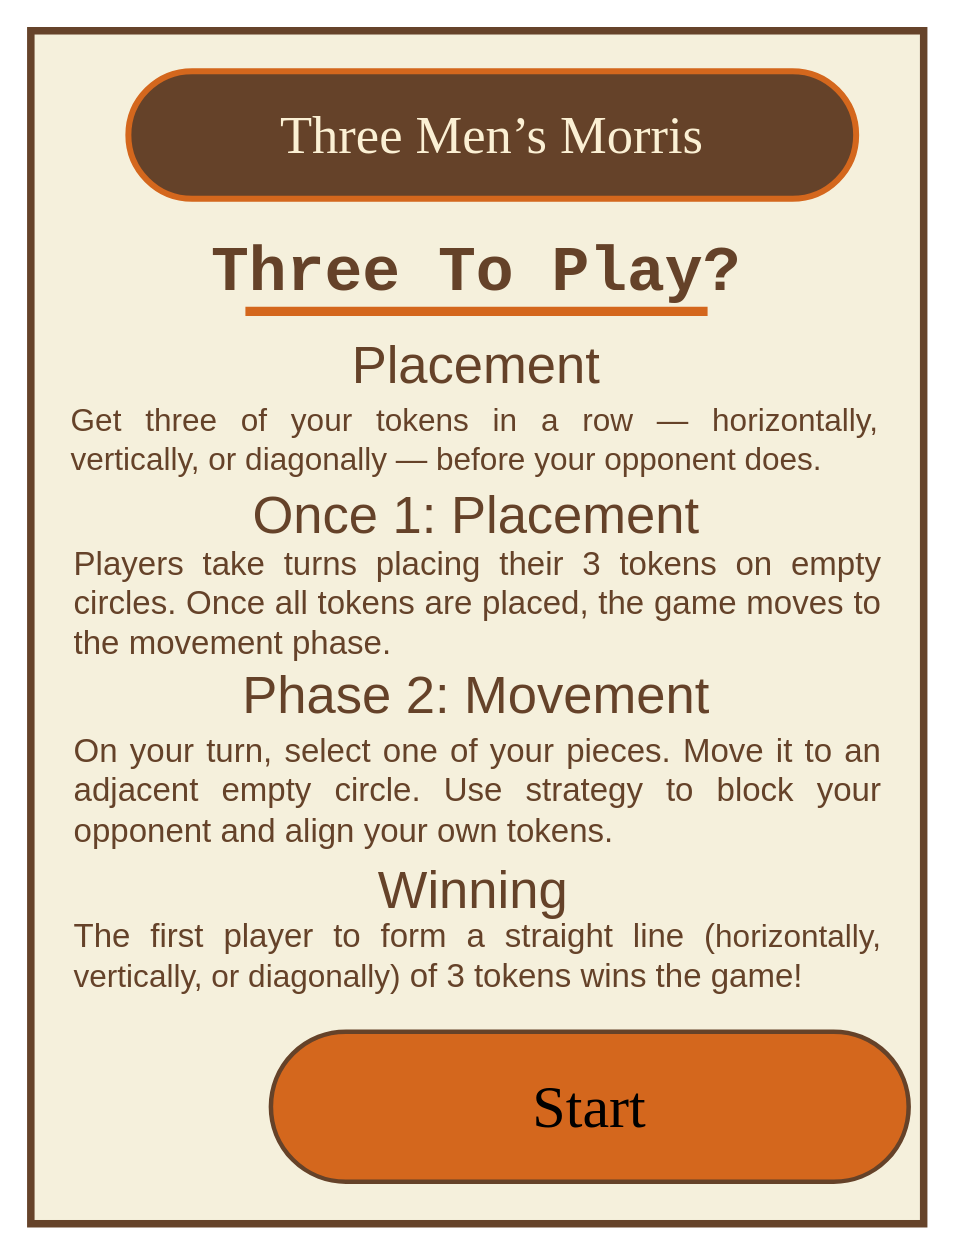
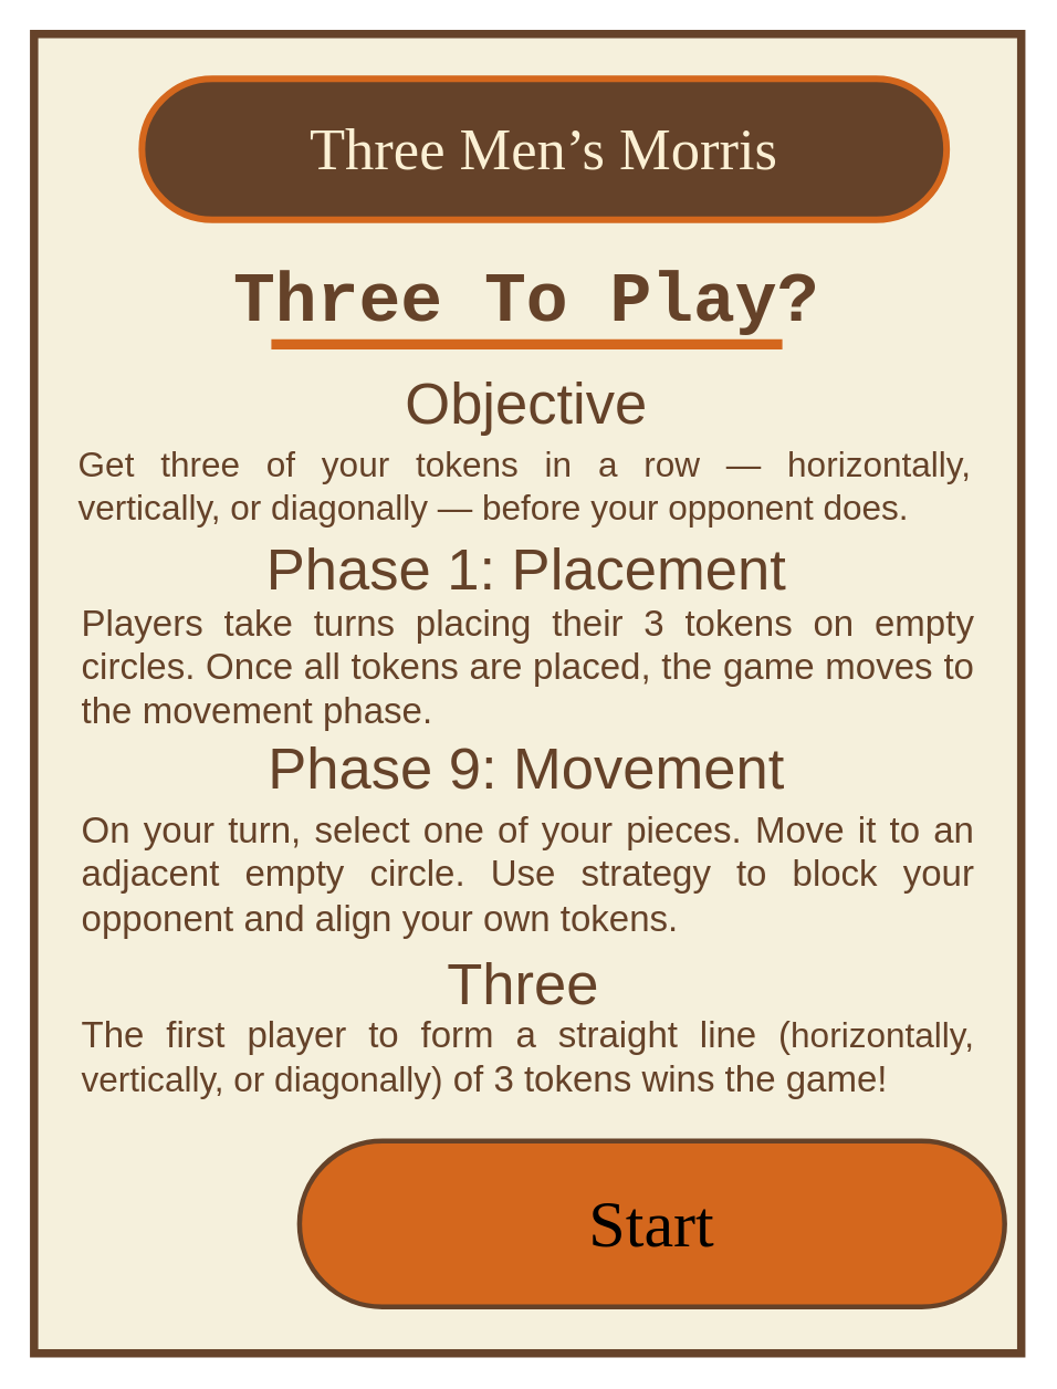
  <mxCell id="0" />
  <mxCell id="1" parent="0" />
  <mxCell id="2" value="" style="rounded=0;whiteSpace=wrap;html=1;gradientColor=none;fillColor=light-dark(#F5F0DC, #fbf0d4);gradientDirection=south;strokeWidth=5;strokeColor=light-dark(#66432A,#66432A);" parent="1" vertex="1"><mxGeometry x="20" y="20" width="595" height="795" as="geometry" /></mxCell>
  <mxCell id="3" value="&lt;font style=&quot;font-size: 35px;&quot;&gt;&lt;font style=&quot;&quot;&gt;Three&amp;nbsp;&lt;/font&gt;&lt;span style=&quot;background-color: transparent;&quot;&gt;Men’s&amp;nbsp;&lt;/span&gt;&lt;/font&gt;&lt;span style=&quot;font-size: 35px; background-color: transparent;&quot;&gt;Morris&lt;/span&gt;" style="rounded=1;html=1;fillColor=light-dark(#654229,#654229);strokeColor=light-dark(#D4671D,#D4671D);strokeWidth=4;fontColor=light-dark(#FBF0D4,#FBF0D4);fontFamily=Verdana;labelPosition=center;verticalLabelPosition=middle;align=center;verticalAlign=middle;whiteSpace=wrap;arcSize=50;" parent="1" vertex="1"><mxGeometry x="85" y="47" width="485" height="85" as="geometry" /></mxCell>
  <mxCell id="4" value="&lt;font face=&quot;Lucida Console&quot; style=&quot;font-size: 40px;&quot;&gt;Start&lt;/font&gt;" style="rounded=1;whiteSpace=wrap;html=1;fontSize=35;fillColor=light-dark(#D4671D,#D4671D);arcSize=50;strokeWidth=3;strokeColor=light-dark(#654229,#654229);" parent="1" vertex="1"><mxGeometry x="180" y="687" width="425" height="100" as="geometry" /></mxCell>
  <mxCell id="5" value="&lt;font face=&quot;Courier New&quot; style=&quot;color: light-dark(rgb(101, 66, 41), rgb(101, 66, 41)); font-size: 42px;&quot;&gt;&lt;b&gt;Three To Play?&lt;/b&gt;&lt;/font&gt;" style="text;html=1;align=center;verticalAlign=middle;whiteSpace=wrap;rounded=0;" parent="1" vertex="1"><mxGeometry x="122" y="157" width="390" height="50" as="geometry" /></mxCell>
- <mxCell id="6" value="&lt;font style=&quot;color: light-dark(rgb(101, 66, 41), rgb(101, 66, 41)); font-size: 35px;&quot;&gt;Placement&lt;/font&gt;" style="text;html=1;align=center;verticalAlign=middle;whiteSpace=wrap;rounded=0;" parent="1" vertex="1"><mxGeometry x="217" y="217" width="200" height="50" as="geometry" /></mxCell>
+ <mxCell id="6" value="&lt;font style=&quot;color: light-dark(rgb(101, 66, 41), rgb(101, 66, 41)); font-size: 35px;&quot;&gt;Objective&lt;/font&gt;" style="text;html=1;align=center;verticalAlign=middle;whiteSpace=wrap;rounded=0;" parent="1" vertex="1"><mxGeometry x="217" y="217" width="200" height="50" as="geometry" /></mxCell>
  <mxCell id="7" value="" style="endArrow=none;html=1;rounded=1;strokeWidth=6;curved=0;strokeColor=light-dark(#D4671D,#D4671D);exitX=0.915;exitY=0.969;exitDx=0;exitDy=0;exitPerimeter=0;" parent="1" edge="1"><mxGeometry width="50" height="50" relative="1" as="geometry"><mxPoint x="471" y="207" as="sourcePoint" /><mxPoint x="163" y="207" as="targetPoint" /></mxGeometry></mxCell>
  <mxCell id="8" value="&lt;p data-start=&quot;967&quot; data-end=&quot;1085&quot; style=&quot;text-align: justify;&quot;&gt;&lt;font style=&quot;color: light-dark(rgb(101, 66, 41), rgb(101, 66, 41)); font-size: 21px;&quot;&gt;Get three of your tokens in a row — horizontally, vertically, or diagonally — before your opponent does.&lt;/font&gt;&lt;/p&gt;&lt;p data-start=&quot;1087&quot; data-end=&quot;1108&quot;&gt;&lt;/p&gt;" style="text;html=1;align=right;verticalAlign=middle;whiteSpace=wrap;rounded=0;" parent="1" vertex="1"><mxGeometry x="47" y="252" width="540" height="80" as="geometry" /></mxCell>
- <mxCell id="9" value="&lt;font style=&quot;color: light-dark(rgb(101, 66, 41), rgb(101, 66, 41)); font-size: 35px;&quot;&gt;Once 1: Placement&lt;/font&gt;" style="text;html=1;align=center;verticalAlign=middle;whiteSpace=wrap;rounded=0;" parent="1" vertex="1"><mxGeometry x="152" y="317" width="330" height="50" as="geometry" /></mxCell>
+ <mxCell id="9" value="&lt;font style=&quot;color: light-dark(rgb(101, 66, 41), rgb(101, 66, 41)); font-size: 35px;&quot;&gt;Phase 1: Placement&lt;/font&gt;" style="text;html=1;align=center;verticalAlign=middle;whiteSpace=wrap;rounded=0;" parent="1" vertex="1"><mxGeometry x="152" y="317" width="330" height="50" as="geometry" /></mxCell>
  <mxCell id="10" value="&lt;p style=&quot;&quot; data-end=&quot;1085&quot; data-start=&quot;967&quot;&gt;&lt;/p&gt;&lt;font style=&quot;color: light-dark(rgb(101, 66, 41), rgb(101, 66, 41)); font-size: 22px;&quot;&gt;&lt;div style=&quot;text-align: justify;&quot;&gt;&lt;span style=&quot;background-color: transparent;&quot;&gt;Players take turns placing their 3 tokens on empty circles.&amp;nbsp;&lt;/span&gt;&lt;span style=&quot;background-color: transparent;&quot;&gt;&lt;font style=&quot;&quot;&gt;Once all tokens are placed, the game moves to the movement phase.&lt;/font&gt;&lt;/span&gt;&lt;/div&gt;&lt;/font&gt;&lt;p&gt;&lt;/p&gt;&lt;p data-end=&quot;1108&quot; data-start=&quot;1087&quot;&gt;&lt;/p&gt;" style="text;html=1;align=left;verticalAlign=middle;whiteSpace=wrap;rounded=0;" parent="1" vertex="1"><mxGeometry x="47" y="362" width="540" height="80" as="geometry" /></mxCell>
- <mxCell id="11" value="&lt;font style=&quot;color: light-dark(rgb(101, 66, 41), rgb(101, 66, 41)); font-size: 35px;&quot;&gt;Phase 2: Movement&lt;/font&gt;" style="text;html=1;align=center;verticalAlign=middle;whiteSpace=wrap;rounded=0;" parent="1" vertex="1"><mxGeometry x="152" y="437" width="330" height="50" as="geometry" /></mxCell>
+ <mxCell id="11" value="&lt;font style=&quot;color: light-dark(rgb(101, 66, 41), rgb(101, 66, 41)); font-size: 35px;&quot;&gt;Phase 9: Movement&lt;/font&gt;" style="text;html=1;align=center;verticalAlign=middle;whiteSpace=wrap;rounded=0;" parent="1" vertex="1"><mxGeometry x="152" y="437" width="330" height="50" as="geometry" /></mxCell>
  <mxCell id="12" value="&lt;p style=&quot;&quot; data-end=&quot;1085&quot; data-start=&quot;967&quot;&gt;&lt;/p&gt;&lt;font style=&quot;color: light-dark(rgb(101, 66, 41), rgb(101, 66, 41)); font-size: 22px;&quot;&gt;&lt;div style=&quot;text-align: justify;&quot;&gt;&lt;span style=&quot;color: light-dark(rgb(101, 66, 41), rgb(101, 66, 41)); background-color: transparent; text-align: left;&quot;&gt;On your turn, select one of your pieces&lt;/span&gt;&lt;span style=&quot;background-color: transparent;&quot;&gt;.&amp;nbsp;&lt;/span&gt;Move it to an adjacent empty circle.&lt;span style=&quot;background-color: transparent;&quot;&gt;&lt;font style=&quot;&quot;&gt;&amp;nbsp;&lt;/font&gt;&lt;/span&gt;Use strategy to block your opponent and align your own tokens&lt;span style=&quot;background-color: transparent;&quot;&gt;&lt;font style=&quot;&quot;&gt;.&lt;/font&gt;&lt;/span&gt;&lt;/div&gt;&lt;/font&gt;&lt;p&gt;&lt;/p&gt;&lt;p data-end=&quot;1108&quot; data-start=&quot;1087&quot;&gt;&lt;/p&gt;" style="text;html=1;align=left;verticalAlign=middle;whiteSpace=wrap;rounded=0;" parent="1" vertex="1"><mxGeometry x="47" y="487" width="540" height="80" as="geometry" /></mxCell>
- <mxCell id="13" value="&lt;font style=&quot;color: light-dark(rgb(101, 66, 41), rgb(101, 66, 41)); font-size: 35px;&quot;&gt;Winning&lt;/font&gt;" style="text;html=1;align=center;verticalAlign=middle;whiteSpace=wrap;rounded=0;" parent="1" vertex="1"><mxGeometry x="240" y="567" width="150" height="50" as="geometry" /></mxCell>
+ <mxCell id="13" value="&lt;font style=&quot;color: light-dark(rgb(101, 66, 41), rgb(101, 66, 41)); font-size: 35px;&quot;&gt;Three&lt;/font&gt;" style="text;html=1;align=center;verticalAlign=middle;whiteSpace=wrap;rounded=0;" parent="1" vertex="1"><mxGeometry x="240" y="567" width="150" height="50" as="geometry" /></mxCell>
  <mxCell id="14" value="&lt;p style=&quot;&quot; data-end=&quot;1085&quot; data-start=&quot;967&quot;&gt;&lt;/p&gt;&lt;font style=&quot;color: light-dark(rgb(101, 66, 41), rgb(101, 66, 41)); font-size: 22px;&quot;&gt;&lt;div style=&quot;text-align: justify;&quot;&gt;The first player to form a straight line (&lt;span style=&quot;font-size: 21px; color: light-dark(rgb(101, 66, 41), rgb(101, 66, 41)); background-color: transparent;&quot;&gt;horizontally, vertically, or diagonally)&lt;/span&gt;&lt;span style=&quot;color: light-dark(rgb(101, 66, 41), rgb(101, 66, 41)); background-color: transparent;&quot;&gt;&amp;nbsp;of 3 tokens wins the game!&lt;/span&gt;&lt;/div&gt;&lt;/font&gt;&lt;p&gt;&lt;/p&gt;&lt;p data-end=&quot;1108&quot; data-start=&quot;1087&quot;&gt;&lt;/p&gt;" style="text;html=1;align=left;verticalAlign=middle;whiteSpace=wrap;rounded=0;" parent="1" vertex="1"><mxGeometry x="47" y="597" width="540" height="80" as="geometry" /></mxCell>
